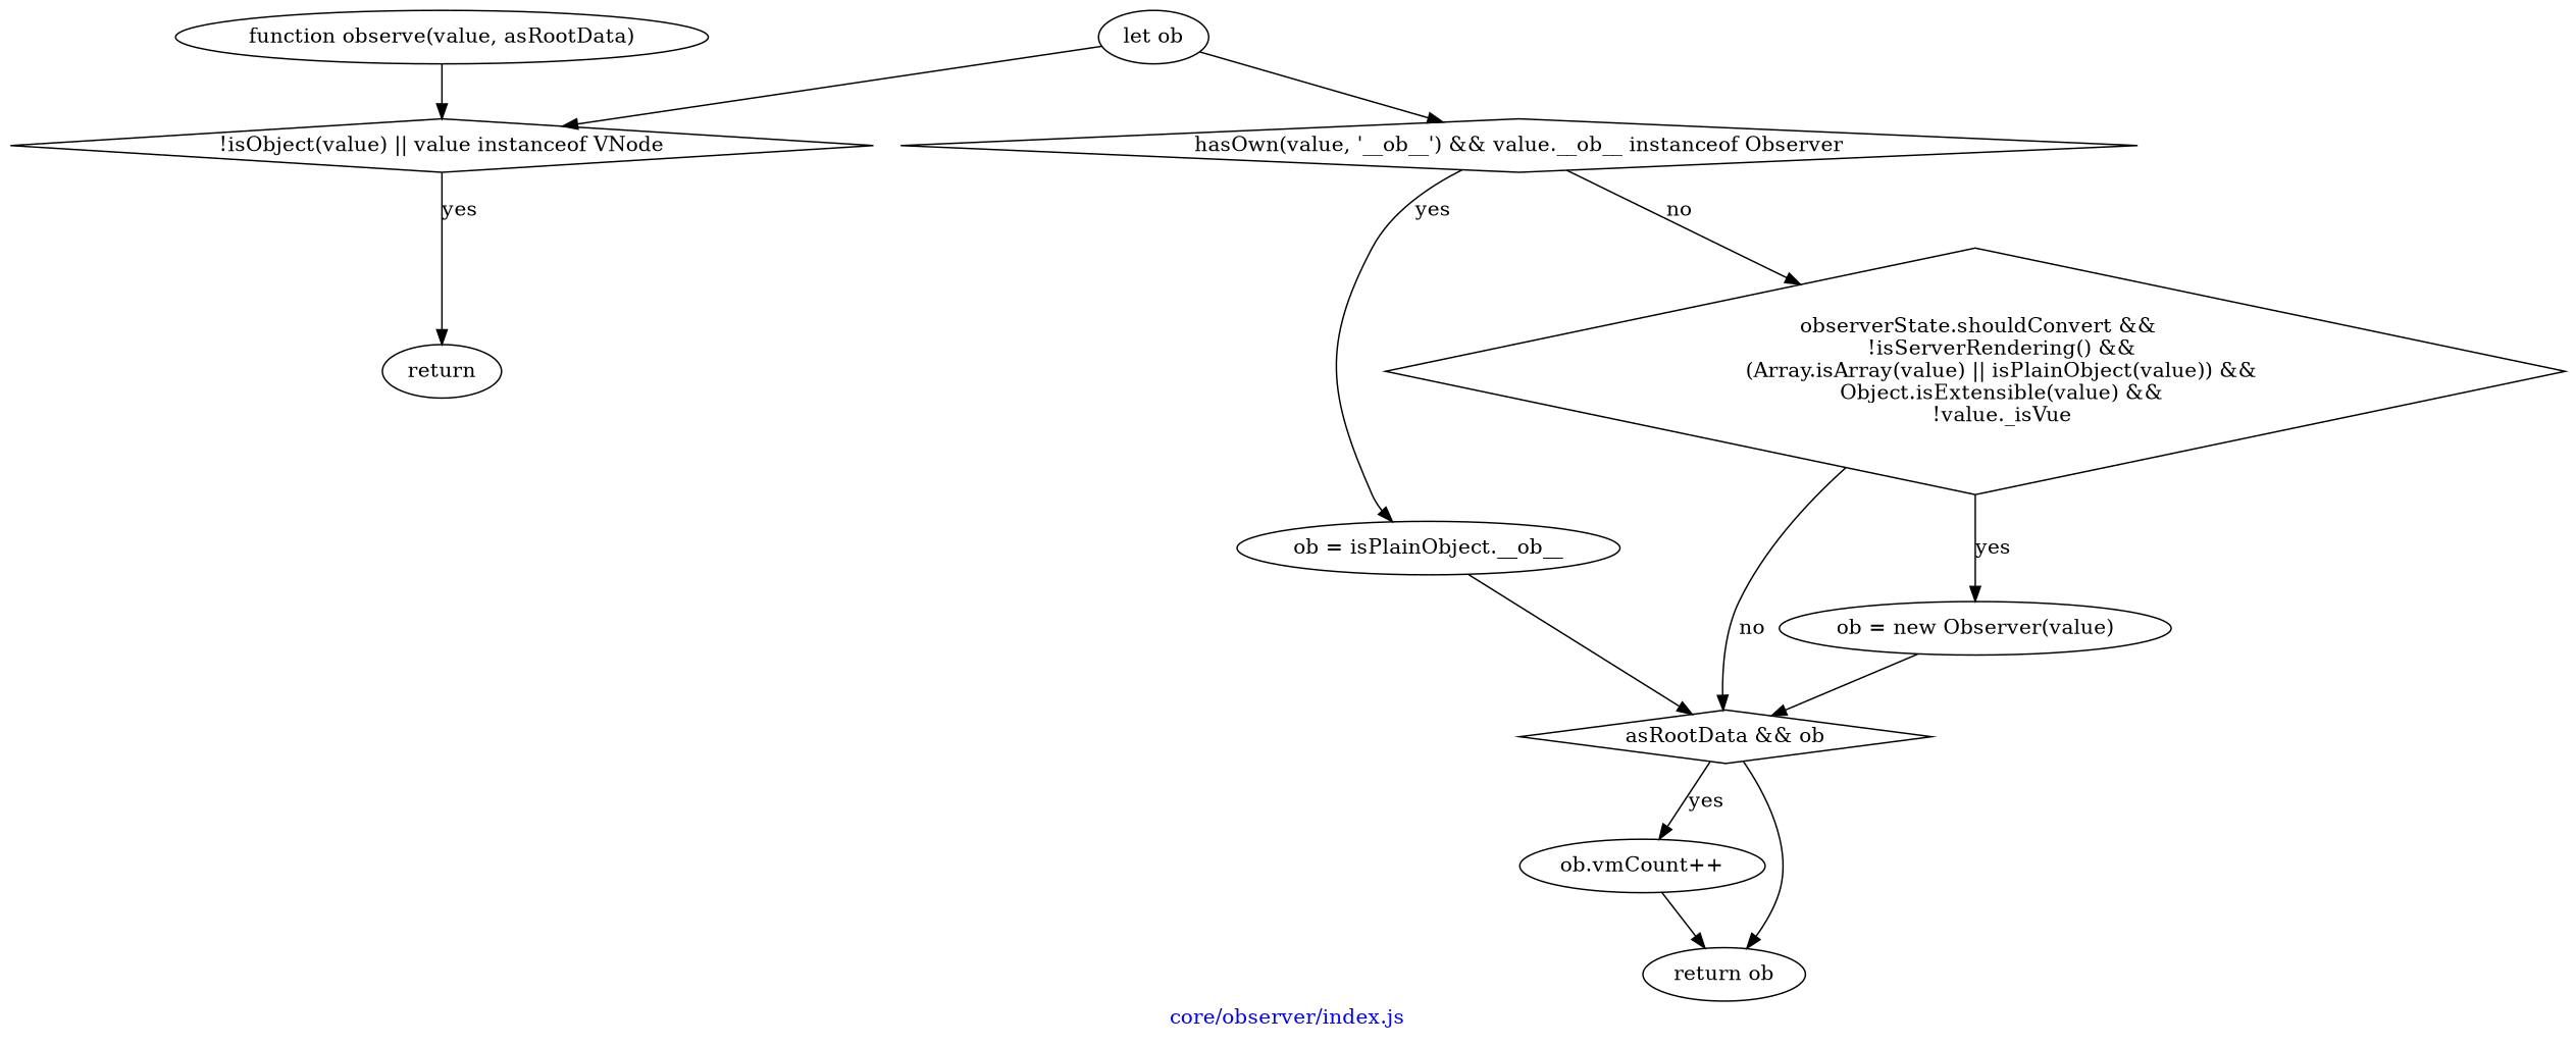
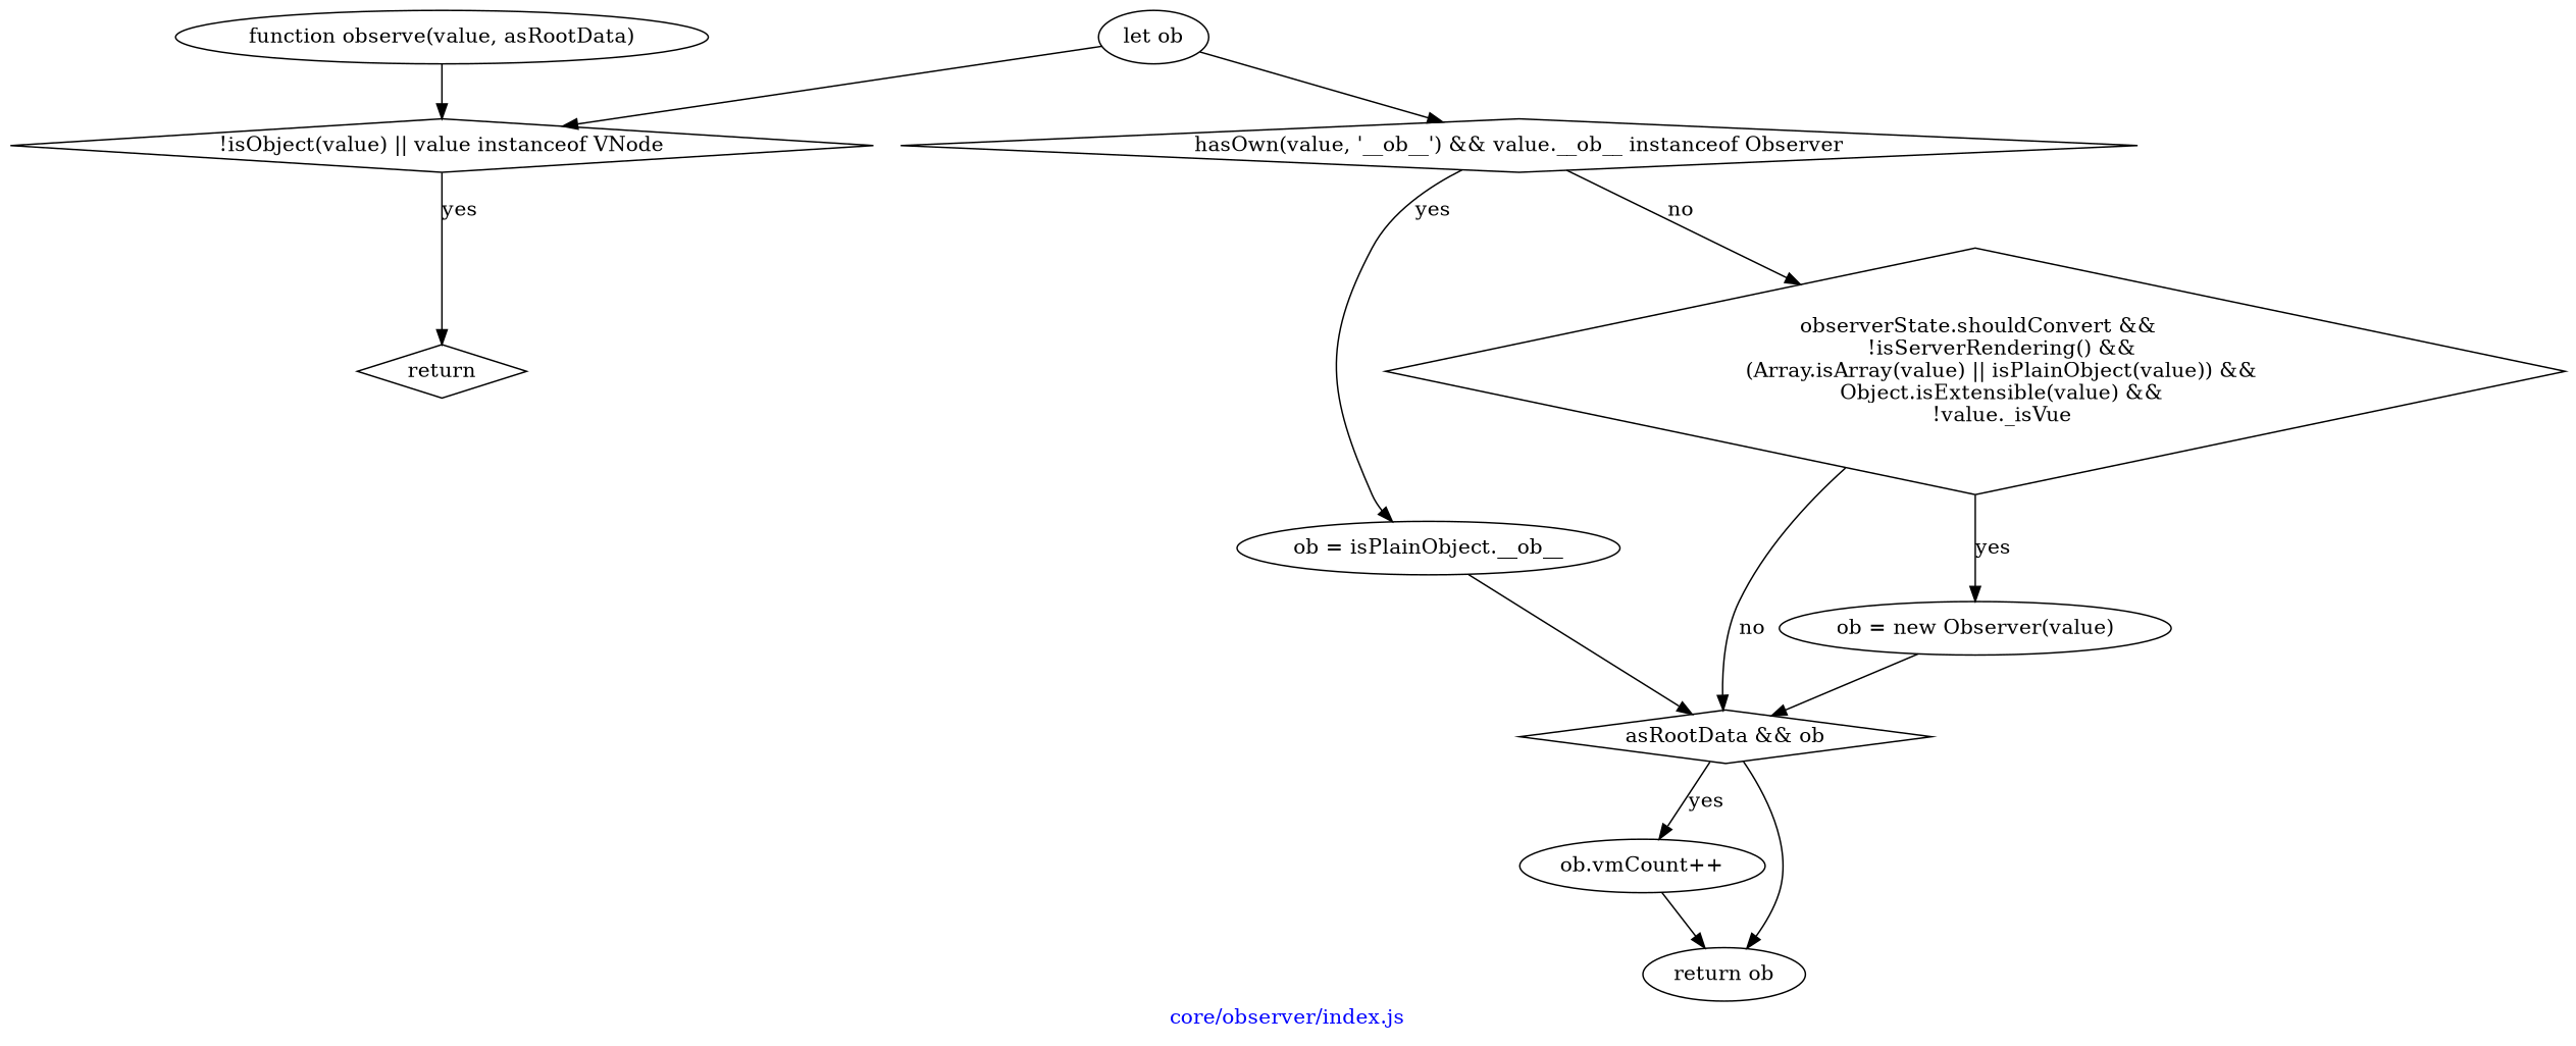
  digraph {
    fontcolor=blue
    label="core/observer/index.js"
    n1 [label="function observe(value, asRootData)"]
    n2 [label="!isObject(value) || value instanceof VNode" shape=diamond]
-   n3 [label=return]
+   n3 [label=return shape=diamond]
    n4 [label="let ob"]
    n5 [label="hasOwn(value, '__ob__') && value.__ob__ instanceof Observer" shape=diamond]
    n6 [label="ob = isPlainObject.__ob__"]
    n7 [label=" observerState.shouldConvert &&\n        !isServerRendering() &&\n        (Array.isArray(value) || isPlainObject(value)) &&\n        Object.isExtensible(value) &&\n        !value._isVue" shape=diamond]
    n8 [label="asRootData && ob" shape=diamond]
    n9 [label="ob = new Observer(value)"]
    n10 [label="ob.vmCount++"]
    n11 [label="return ob"]
    n1 -> n2
    n2 -> n3 [label=yes]
    n4 -> n2
    n4 -> n5
    n5 -> n6 [label=yes]
    n5 -> n7 [label=no]
    n6 -> n8
    n7 -> n8 [label=no]
    n7 -> n9 [label=yes]
    n8 -> n10 [label=yes]
    n8 -> n11
    n9 -> n8
    n10 -> n11
  }
